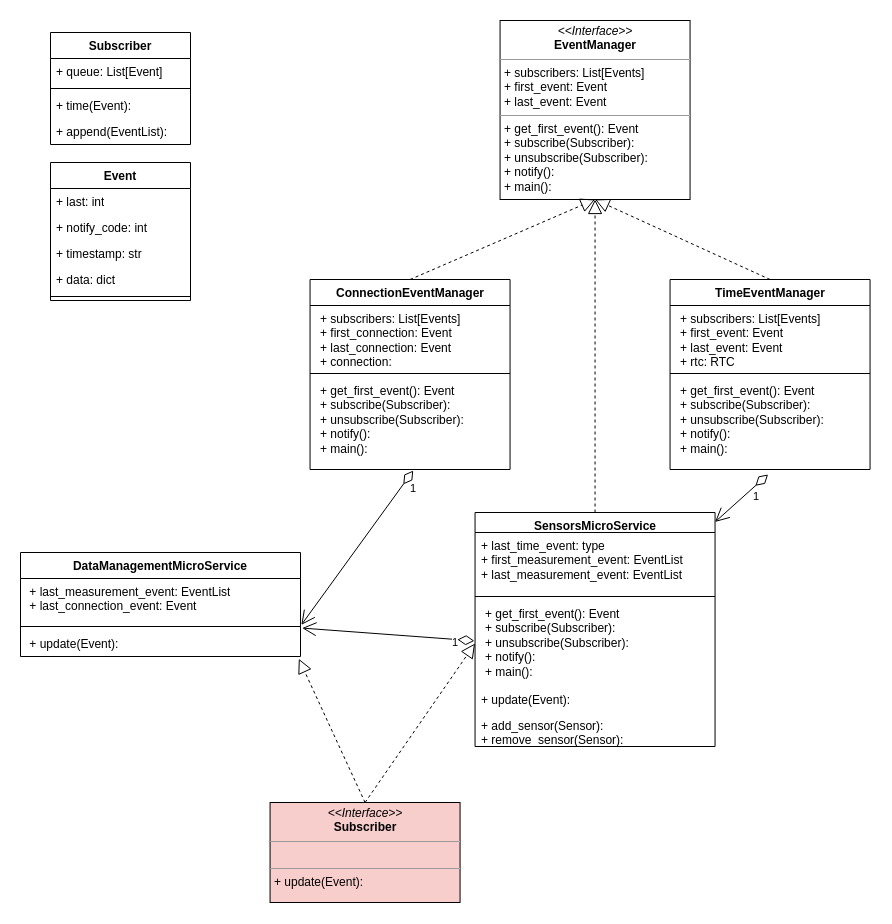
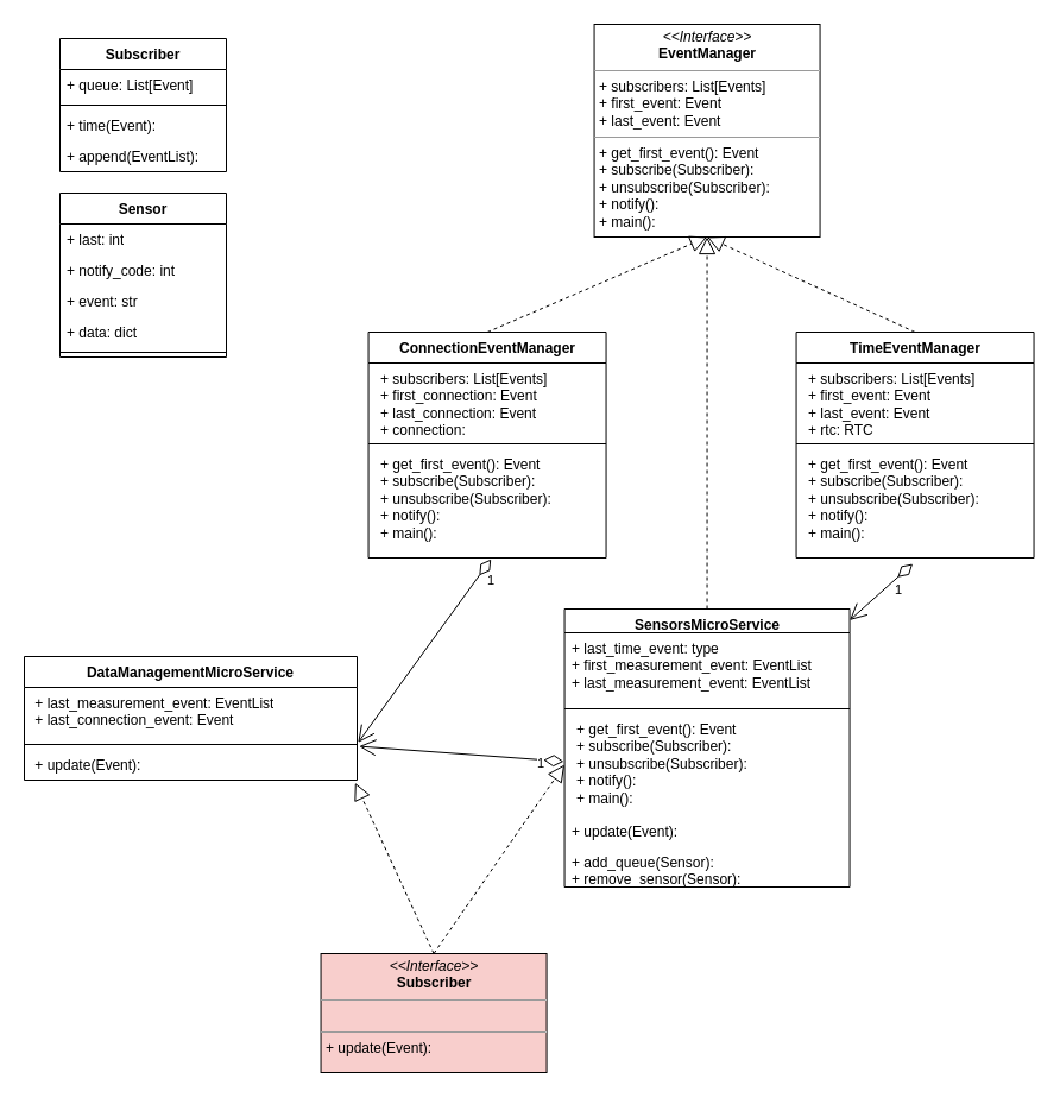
  <mxCell id="0" />
  <mxCell id="1" parent="0" />
  <mxCell id="2" value="&lt;p style=&quot;margin:0px;margin-top:4px;text-align:center;&quot;&gt;&lt;i&gt;&amp;lt;&amp;lt;Interface&amp;gt;&amp;gt;&lt;/i&gt;&lt;br&gt;&lt;b&gt;EventManager&lt;/b&gt;&lt;/p&gt;&lt;hr size=&quot;1&quot;&gt;&lt;p style=&quot;margin:0px;margin-left:4px;&quot;&gt;+ subscribers: List[Events]&lt;br&gt;&lt;/p&gt;&lt;p style=&quot;margin:0px;margin-left:4px;&quot;&gt;+ first_event: Event&lt;br&gt;+ last_event: Event&lt;/p&gt;&lt;hr size=&quot;1&quot;&gt;&lt;p style=&quot;margin:0px;margin-left:4px;&quot;&gt;+ get_first_event(): Event&lt;br&gt;+ subscribe(Subscriber):&amp;nbsp;&lt;br&gt;+ unsubscribe(Subscriber):&amp;nbsp;&lt;br&gt;+ notify():&amp;nbsp;&lt;br&gt;&lt;/p&gt;&lt;p style=&quot;margin:0px;margin-left:4px;&quot;&gt;+ main():&lt;/p&gt;" style="verticalAlign=top;align=left;overflow=fill;fontSize=12;fontFamily=Helvetica;html=1;whiteSpace=wrap;" parent="1" vertex="1"><mxGeometry x="499.56" y="20" width="190" height="179" as="geometry" /></mxCell>
  <mxCell id="3" value="TimeEventManager" style="swimlane;fontStyle=1;align=center;verticalAlign=top;childLayout=stackLayout;horizontal=1;startSize=26;horizontalStack=0;resizeParent=1;resizeParentMax=0;resizeLast=0;collapsible=1;marginBottom=0;whiteSpace=wrap;html=1;" parent="1" vertex="1"><mxGeometry x="669.56" y="279" width="200" height="190" as="geometry" /></mxCell>
  <mxCell id="4" value="&lt;p style=&quot;border-color: var(--border-color); margin: 0px 0px 0px 4px;&quot;&gt;+ subscribers: List[Events]&lt;br style=&quot;border-color: var(--border-color);&quot;&gt;&lt;/p&gt;&lt;p style=&quot;border-color: var(--border-color); margin: 0px 0px 0px 4px;&quot;&gt;+ first_event: Event&lt;br style=&quot;border-color: var(--border-color);&quot;&gt;+ last_event: Event&lt;/p&gt;&lt;p style=&quot;border-color: var(--border-color); margin: 0px 0px 0px 4px;&quot;&gt;+ rtc: RTC&lt;/p&gt;" style="text;strokeColor=none;fillColor=none;align=left;verticalAlign=top;spacingLeft=4;spacingRight=4;overflow=hidden;rotatable=0;points=[[0,0.5],[1,0.5]];portConstraint=eastwest;whiteSpace=wrap;html=1;" parent="3" vertex="1"><mxGeometry y="26" width="200" height="64" as="geometry" /></mxCell>
  <mxCell id="5" value="" style="line;strokeWidth=1;fillColor=none;align=left;verticalAlign=middle;spacingTop=-1;spacingLeft=3;spacingRight=3;rotatable=0;labelPosition=right;points=[];portConstraint=eastwest;strokeColor=inherit;" parent="3" vertex="1"><mxGeometry y="90" width="200" height="8" as="geometry" /></mxCell>
  <mxCell id="6" value="&lt;p style=&quot;border-color: var(--border-color); margin: 0px 0px 0px 4px;&quot;&gt;+ get_first_event(): Event&lt;br style=&quot;border-color: var(--border-color);&quot;&gt;+ subscribe(Subscriber):&amp;nbsp;&lt;br style=&quot;border-color: var(--border-color);&quot;&gt;+ unsubscribe(Subscriber):&amp;nbsp;&lt;br style=&quot;border-color: var(--border-color);&quot;&gt;+ notify():&amp;nbsp;&lt;br style=&quot;border-color: var(--border-color);&quot;&gt;&lt;/p&gt;&lt;p style=&quot;border-color: var(--border-color); margin: 0px 0px 0px 4px;&quot;&gt;+ main():&lt;/p&gt;" style="text;strokeColor=none;fillColor=none;align=left;verticalAlign=top;spacingLeft=4;spacingRight=4;overflow=hidden;rotatable=0;points=[[0,0.5],[1,0.5]];portConstraint=eastwest;whiteSpace=wrap;html=1;" parent="3" vertex="1"><mxGeometry y="98" width="200" height="92" as="geometry" /></mxCell>
  <mxCell id="7" value="" style="endArrow=block;dashed=1;endFill=0;endSize=12;html=1;rounded=0;exitX=0.5;exitY=0;exitDx=0;exitDy=0;entryX=0.5;entryY=1;entryDx=0;entryDy=0;" parent="1" source="3" target="2" edge="1"><mxGeometry width="160" relative="1" as="geometry"><mxPoint x="429.56" y="419" as="sourcePoint" /><mxPoint x="589.56" y="419" as="targetPoint" /></mxGeometry></mxCell>
- <mxCell id="8" value="Event" style="swimlane;fontStyle=1;align=center;verticalAlign=top;childLayout=stackLayout;horizontal=1;startSize=26;horizontalStack=0;resizeParent=1;resizeParentMax=0;resizeLast=0;collapsible=1;marginBottom=0;whiteSpace=wrap;html=1;" parent="1" vertex="1"><mxGeometry x="50" y="162" width="140" height="138" as="geometry" /></mxCell>
+ <mxCell id="8" value="Sensor" style="swimlane;fontStyle=1;align=center;verticalAlign=top;childLayout=stackLayout;horizontal=1;startSize=26;horizontalStack=0;resizeParent=1;resizeParentMax=0;resizeLast=0;collapsible=1;marginBottom=0;whiteSpace=wrap;html=1;" parent="1" vertex="1"><mxGeometry x="50" y="162" width="140" height="138" as="geometry" /></mxCell>
  <mxCell id="9" value="+ last: int" style="text;strokeColor=none;fillColor=none;align=left;verticalAlign=top;spacingLeft=4;spacingRight=4;overflow=hidden;rotatable=0;points=[[0,0.5],[1,0.5]];portConstraint=eastwest;whiteSpace=wrap;html=1;" parent="8" vertex="1"><mxGeometry y="26" width="140" height="26" as="geometry" /></mxCell>
  <mxCell id="10" value="+ notify_code: int" style="text;strokeColor=none;fillColor=none;align=left;verticalAlign=top;spacingLeft=4;spacingRight=4;overflow=hidden;rotatable=0;points=[[0,0.5],[1,0.5]];portConstraint=eastwest;whiteSpace=wrap;html=1;" parent="8" vertex="1"><mxGeometry y="52" width="140" height="26" as="geometry" /></mxCell>
- <mxCell id="11" value="+ timestamp: str" style="text;strokeColor=none;fillColor=none;align=left;verticalAlign=top;spacingLeft=4;spacingRight=4;overflow=hidden;rotatable=0;points=[[0,0.5],[1,0.5]];portConstraint=eastwest;whiteSpace=wrap;html=1;" parent="8" vertex="1"><mxGeometry y="78" width="140" height="26" as="geometry" /></mxCell>
+ <mxCell id="11" value="+ event: str" style="text;strokeColor=none;fillColor=none;align=left;verticalAlign=top;spacingLeft=4;spacingRight=4;overflow=hidden;rotatable=0;points=[[0,0.5],[1,0.5]];portConstraint=eastwest;whiteSpace=wrap;html=1;" parent="8" vertex="1"><mxGeometry y="78" width="140" height="26" as="geometry" /></mxCell>
  <mxCell id="12" value="+ data: dict" style="text;strokeColor=none;fillColor=none;align=left;verticalAlign=top;spacingLeft=4;spacingRight=4;overflow=hidden;rotatable=0;points=[[0,0.5],[1,0.5]];portConstraint=eastwest;whiteSpace=wrap;html=1;" parent="8" vertex="1"><mxGeometry y="104" width="140" height="26" as="geometry" /></mxCell>
  <mxCell id="13" value="" style="line;strokeWidth=1;fillColor=none;align=left;verticalAlign=middle;spacingTop=-1;spacingLeft=3;spacingRight=3;rotatable=0;labelPosition=right;points=[];portConstraint=eastwest;strokeColor=inherit;" parent="8" vertex="1"><mxGeometry y="130" width="140" height="8" as="geometry" /></mxCell>
  <mxCell id="14" value="Subscriber" style="swimlane;fontStyle=1;align=center;verticalAlign=top;childLayout=stackLayout;horizontal=1;startSize=26;horizontalStack=0;resizeParent=1;resizeParentMax=0;resizeLast=0;collapsible=1;marginBottom=0;whiteSpace=wrap;html=1;" parent="1" vertex="1"><mxGeometry x="50" y="32" width="140" height="112" as="geometry" /></mxCell>
  <mxCell id="15" value="+ queue: List[Event]" style="text;strokeColor=none;fillColor=none;align=left;verticalAlign=top;spacingLeft=4;spacingRight=4;overflow=hidden;rotatable=0;points=[[0,0.5],[1,0.5]];portConstraint=eastwest;whiteSpace=wrap;html=1;" parent="14" vertex="1"><mxGeometry y="26" width="140" height="26" as="geometry" /></mxCell>
  <mxCell id="16" value="" style="line;strokeWidth=1;fillColor=none;align=left;verticalAlign=middle;spacingTop=-1;spacingLeft=3;spacingRight=3;rotatable=0;labelPosition=right;points=[];portConstraint=eastwest;strokeColor=inherit;" parent="14" vertex="1"><mxGeometry y="52" width="140" height="8" as="geometry" /></mxCell>
  <mxCell id="17" value="+ time(Event):&amp;nbsp;" style="text;strokeColor=none;fillColor=none;align=left;verticalAlign=top;spacingLeft=4;spacingRight=4;overflow=hidden;rotatable=0;points=[[0,0.5],[1,0.5]];portConstraint=eastwest;whiteSpace=wrap;html=1;" parent="14" vertex="1"><mxGeometry y="60" width="140" height="26" as="geometry" /></mxCell>
  <mxCell id="18" value="+ append(EventList):&amp;nbsp;" style="text;strokeColor=none;fillColor=none;align=left;verticalAlign=top;spacingLeft=4;spacingRight=4;overflow=hidden;rotatable=0;points=[[0,0.5],[1,0.5]];portConstraint=eastwest;whiteSpace=wrap;html=1;" parent="14" vertex="1"><mxGeometry y="86" width="140" height="26" as="geometry" /></mxCell>
  <mxCell id="19" value="&lt;p style=&quot;margin:0px;margin-top:4px;text-align:center;&quot;&gt;&lt;i&gt;&amp;lt;&amp;lt;Interface&amp;gt;&amp;gt;&lt;/i&gt;&lt;br&gt;&lt;b&gt;Subscriber&lt;/b&gt;&lt;/p&gt;&lt;hr size=&quot;1&quot;&gt;&lt;p style=&quot;margin:0px;margin-left:4px;&quot;&gt;&lt;br&gt;&lt;/p&gt;&lt;hr size=&quot;1&quot;&gt;&lt;p style=&quot;margin:0px;margin-left:4px;&quot;&gt;+ update(Event):&lt;br&gt;&lt;/p&gt;" style="verticalAlign=top;align=left;overflow=fill;fontSize=12;fontFamily=Helvetica;html=1;whiteSpace=wrap;fillColor=#f8cecc;" parent="1" vertex="1"><mxGeometry x="269.56" y="802" width="190" height="100" as="geometry" /></mxCell>
  <mxCell id="20" value="ConnectionEventManager" style="swimlane;fontStyle=1;align=center;verticalAlign=top;childLayout=stackLayout;horizontal=1;startSize=26;horizontalStack=0;resizeParent=1;resizeParentMax=0;resizeLast=0;collapsible=1;marginBottom=0;whiteSpace=wrap;html=1;" parent="1" vertex="1"><mxGeometry x="309.56" y="279" width="200" height="190" as="geometry" /></mxCell>
  <mxCell id="21" value="&lt;p style=&quot;border-color: var(--border-color); margin: 0px 0px 0px 4px;&quot;&gt;+ subscribers: List[Events]&lt;br style=&quot;border-color: var(--border-color);&quot;&gt;&lt;/p&gt;&lt;p style=&quot;border-color: var(--border-color); margin: 0px 0px 0px 4px;&quot;&gt;+ first_connection: Event&lt;br style=&quot;border-color: var(--border-color);&quot;&gt;+ last_connection: Event&lt;/p&gt;&lt;p style=&quot;border-color: var(--border-color); margin: 0px 0px 0px 4px;&quot;&gt;+ connection:&lt;/p&gt;" style="text;strokeColor=none;fillColor=none;align=left;verticalAlign=top;spacingLeft=4;spacingRight=4;overflow=hidden;rotatable=0;points=[[0,0.5],[1,0.5]];portConstraint=eastwest;whiteSpace=wrap;html=1;" parent="20" vertex="1"><mxGeometry y="26" width="200" height="64" as="geometry" /></mxCell>
  <mxCell id="22" value="" style="line;strokeWidth=1;fillColor=none;align=left;verticalAlign=middle;spacingTop=-1;spacingLeft=3;spacingRight=3;rotatable=0;labelPosition=right;points=[];portConstraint=eastwest;strokeColor=inherit;" parent="20" vertex="1"><mxGeometry y="90" width="200" height="8" as="geometry" /></mxCell>
  <mxCell id="23" value="&lt;p style=&quot;border-color: var(--border-color); margin: 0px 0px 0px 4px;&quot;&gt;+ get_first_event(): Event&lt;br style=&quot;border-color: var(--border-color);&quot;&gt;+ subscribe(Subscriber):&amp;nbsp;&lt;br style=&quot;border-color: var(--border-color);&quot;&gt;+ unsubscribe(Subscriber):&amp;nbsp;&lt;br style=&quot;border-color: var(--border-color);&quot;&gt;+ notify():&amp;nbsp;&lt;br style=&quot;border-color: var(--border-color);&quot;&gt;&lt;/p&gt;&lt;p style=&quot;border-color: var(--border-color); margin: 0px 0px 0px 4px;&quot;&gt;+ main():&lt;/p&gt;" style="text;strokeColor=none;fillColor=none;align=left;verticalAlign=top;spacingLeft=4;spacingRight=4;overflow=hidden;rotatable=0;points=[[0,0.5],[1,0.5]];portConstraint=eastwest;whiteSpace=wrap;html=1;" parent="20" vertex="1"><mxGeometry y="98" width="200" height="92" as="geometry" /></mxCell>
  <mxCell id="24" value="" style="endArrow=block;dashed=1;endFill=0;endSize=12;html=1;rounded=0;exitX=0.5;exitY=0;exitDx=0;exitDy=0;entryX=0.5;entryY=1;entryDx=0;entryDy=0;" parent="1" source="20" target="2" edge="1"><mxGeometry width="160" relative="1" as="geometry"><mxPoint x="574.56" y="259" as="sourcePoint" /><mxPoint x="399.56" y="179" as="targetPoint" /></mxGeometry></mxCell>
  <mxCell id="25" value="SensorsMicroService" style="swimlane;fontStyle=1;align=center;verticalAlign=top;childLayout=stackLayout;horizontal=1;startSize=20;horizontalStack=0;resizeParent=1;resizeParentMax=0;resizeLast=0;collapsible=1;marginBottom=0;whiteSpace=wrap;html=1;" parent="1" vertex="1"><mxGeometry x="474.56" y="512" width="240" height="234" as="geometry" /></mxCell>
  <mxCell id="26" value="+ last_time_event: type&lt;br&gt;+ first_measurement_event: EventList&lt;br&gt;+ last_measurement_event: EventList" style="text;strokeColor=none;fillColor=none;align=left;verticalAlign=top;spacingLeft=4;spacingRight=4;overflow=hidden;rotatable=0;points=[[0,0.5],[1,0.5]];portConstraint=eastwest;whiteSpace=wrap;html=1;" parent="25" vertex="1"><mxGeometry y="20" width="240" height="60" as="geometry" /></mxCell>
  <mxCell id="27" value="" style="line;strokeWidth=1;fillColor=none;align=left;verticalAlign=middle;spacingTop=-1;spacingLeft=3;spacingRight=3;rotatable=0;labelPosition=right;points=[];portConstraint=eastwest;strokeColor=inherit;" parent="25" vertex="1"><mxGeometry y="80" width="240" height="8" as="geometry" /></mxCell>
  <mxCell id="28" value="&lt;p style=&quot;border-color: var(--border-color); margin: 0px 0px 0px 4px;&quot;&gt;+ get_first_event(): Event&lt;br style=&quot;border-color: var(--border-color);&quot;&gt;+ subscribe(Subscriber):&amp;nbsp;&lt;br style=&quot;border-color: var(--border-color);&quot;&gt;+ unsubscribe(Subscriber):&amp;nbsp;&lt;br style=&quot;border-color: var(--border-color);&quot;&gt;+ notify():&amp;nbsp;&lt;br style=&quot;border-color: var(--border-color);&quot;&gt;&lt;/p&gt;&lt;p style=&quot;border-color: var(--border-color); margin: 0px 0px 0px 4px;&quot;&gt;+ main():&lt;/p&gt;" style="text;strokeColor=none;fillColor=none;align=left;verticalAlign=top;spacingLeft=4;spacingRight=4;overflow=hidden;rotatable=0;points=[[0,0.5],[1,0.5]];portConstraint=eastwest;whiteSpace=wrap;html=1;" parent="25" vertex="1"><mxGeometry y="88" width="240" height="86" as="geometry" /></mxCell>
  <mxCell id="29" value="+ update(Event):&amp;nbsp;" style="text;strokeColor=none;fillColor=none;align=left;verticalAlign=top;spacingLeft=4;spacingRight=4;overflow=hidden;rotatable=0;points=[[0,0.5],[1,0.5]];portConstraint=eastwest;whiteSpace=wrap;html=1;" parent="25" vertex="1"><mxGeometry y="174" width="240" height="26" as="geometry" /></mxCell>
- <mxCell id="30" value="+ add_sensor(Sensor):&amp;nbsp;&lt;br&gt;+ remove_sensor(Sensor):" style="text;strokeColor=none;fillColor=none;align=left;verticalAlign=top;spacingLeft=4;spacingRight=4;overflow=hidden;rotatable=0;points=[[0,0.5],[1,0.5]];portConstraint=eastwest;whiteSpace=wrap;html=1;" parent="25" vertex="1"><mxGeometry y="200" width="240" height="34" as="geometry" /></mxCell>
+ <mxCell id="30" value="+ add_queue(Sensor):&amp;nbsp;&lt;br&gt;+ remove_sensor(Sensor):" style="text;strokeColor=none;fillColor=none;align=left;verticalAlign=top;spacingLeft=4;spacingRight=4;overflow=hidden;rotatable=0;points=[[0,0.5],[1,0.5]];portConstraint=eastwest;whiteSpace=wrap;html=1;" parent="25" vertex="1"><mxGeometry y="200" width="240" height="34" as="geometry" /></mxCell>
  <mxCell id="31" value="" style="endArrow=block;dashed=1;endFill=0;endSize=12;html=1;rounded=0;exitX=0.5;exitY=0;exitDx=0;exitDy=0;entryX=0;entryY=0.5;entryDx=0;entryDy=0;" parent="1" source="19" target="28" edge="1"><mxGeometry width="160" relative="1" as="geometry"><mxPoint x="1187.06" y="610" as="sourcePoint" /><mxPoint x="1292.06" y="530" as="targetPoint" /></mxGeometry></mxCell>
  <mxCell id="32" value="1" style="endArrow=open;html=1;endSize=12;startArrow=diamondThin;startSize=14;startFill=0;align=left;verticalAlign=bottom;rounded=0;exitX=0.49;exitY=1.054;exitDx=0;exitDy=0;exitPerimeter=0;" parent="1" source="6" target="25" edge="1"><mxGeometry x="-0.066" y="12" relative="1" as="geometry"><mxPoint x="659.56" y="620" as="sourcePoint" /><mxPoint x="819.56" y="620" as="targetPoint" /><mxPoint as="offset" /></mxGeometry></mxCell>
  <mxCell id="33" value="" style="endArrow=block;dashed=1;endFill=0;endSize=12;html=1;rounded=0;exitX=0.5;exitY=0;exitDx=0;exitDy=0;" parent="1" source="25" edge="1" target="2"><mxGeometry width="160" relative="1" as="geometry"><mxPoint x="589.56" y="480" as="sourcePoint" /><mxPoint x="609.56" y="252" as="targetPoint" /></mxGeometry></mxCell>
  <mxCell id="34" value="DataManagementMicroService" style="swimlane;fontStyle=1;align=center;verticalAlign=top;childLayout=stackLayout;horizontal=1;startSize=26;horizontalStack=0;resizeParent=1;resizeParentMax=0;resizeLast=0;collapsible=1;marginBottom=0;whiteSpace=wrap;html=1;" vertex="1" parent="1"><mxGeometry y="552" width="280" height="104" as="geometry" x="20" /></mxCell>
  <mxCell id="35" value="&lt;p style=&quot;border-color: var(--border-color); margin: 0px 0px 0px 4px;&quot;&gt;&lt;/p&gt;&amp;nbsp;+ last_measurement_event: EventList&lt;br&gt;&amp;nbsp;+ last_connection_event: Event&amp;nbsp;&lt;br&gt;&lt;p style=&quot;border-color: var(--border-color); margin: 0px 0px 0px 4px;&quot;&gt;&lt;br&gt;&lt;/p&gt;" style="text;strokeColor=none;fillColor=none;align=left;verticalAlign=top;spacingLeft=4;spacingRight=4;overflow=hidden;rotatable=0;points=[[0,0.5],[1,0.5]];portConstraint=eastwest;whiteSpace=wrap;html=1;" vertex="1" parent="34"><mxGeometry y="26" width="280" height="44" as="geometry" /></mxCell>
  <mxCell id="36" value="" style="line;strokeWidth=1;fillColor=none;align=left;verticalAlign=middle;spacingTop=-1;spacingLeft=3;spacingRight=3;rotatable=0;labelPosition=right;points=[];portConstraint=eastwest;strokeColor=inherit;" vertex="1" parent="34"><mxGeometry y="70" width="280" height="8" as="geometry" /></mxCell>
  <mxCell id="37" value="&amp;nbsp;+ update(Event):&amp;nbsp;" style="text;strokeColor=none;fillColor=none;align=left;verticalAlign=top;spacingLeft=4;spacingRight=4;overflow=hidden;rotatable=0;points=[[0,0.5],[1,0.5]];portConstraint=eastwest;whiteSpace=wrap;html=1;" vertex="1" parent="34"><mxGeometry y="78" width="280" height="26" as="geometry" /></mxCell>
  <mxCell id="38" value="" style="endArrow=block;dashed=1;endFill=0;endSize=12;html=1;rounded=0;exitX=0.5;exitY=0;exitDx=0;exitDy=0;entryX=0.994;entryY=1.088;entryDx=0;entryDy=0;entryPerimeter=0;" edge="1" parent="1" source="19" target="37"><mxGeometry width="160" relative="1" as="geometry"><mxPoint x="299.56" y="632" as="sourcePoint" /><mxPoint x="300.84" y="680.48" as="targetPoint" /></mxGeometry></mxCell>
  <mxCell id="39" value="1" style="endArrow=open;html=1;endSize=12;startArrow=diamondThin;startSize=14;startFill=0;align=left;verticalAlign=bottom;rounded=0;exitX=0.516;exitY=1.012;exitDx=0;exitDy=0;exitPerimeter=0;entryX=1.003;entryY=1.055;entryDx=0;entryDy=0;entryPerimeter=0;" edge="1" parent="1" source="23" target="35"><mxGeometry x="-0.737" y="12" relative="1" as="geometry"><mxPoint x="140" y="532" as="sourcePoint" /><mxPoint x="300" y="532" as="targetPoint" /><mxPoint as="offset" /></mxGeometry></mxCell>
  <mxCell id="40" value="1" style="endArrow=open;html=1;endSize=12;startArrow=diamondThin;startSize=14;startFill=0;align=left;verticalAlign=bottom;rounded=0;entryX=1.006;entryY=-0.093;entryDx=0;entryDy=0;entryPerimeter=0;exitX=-0.003;exitY=0.469;exitDx=0;exitDy=0;exitPerimeter=0;" edge="1" parent="1" source="28" target="37"><mxGeometry x="-0.737" y="12" relative="1" as="geometry"><mxPoint x="421" y="482" as="sourcePoint" /><mxPoint x="299.72" y="640.092" as="targetPoint" /><mxPoint as="offset" /></mxGeometry></mxCell>
